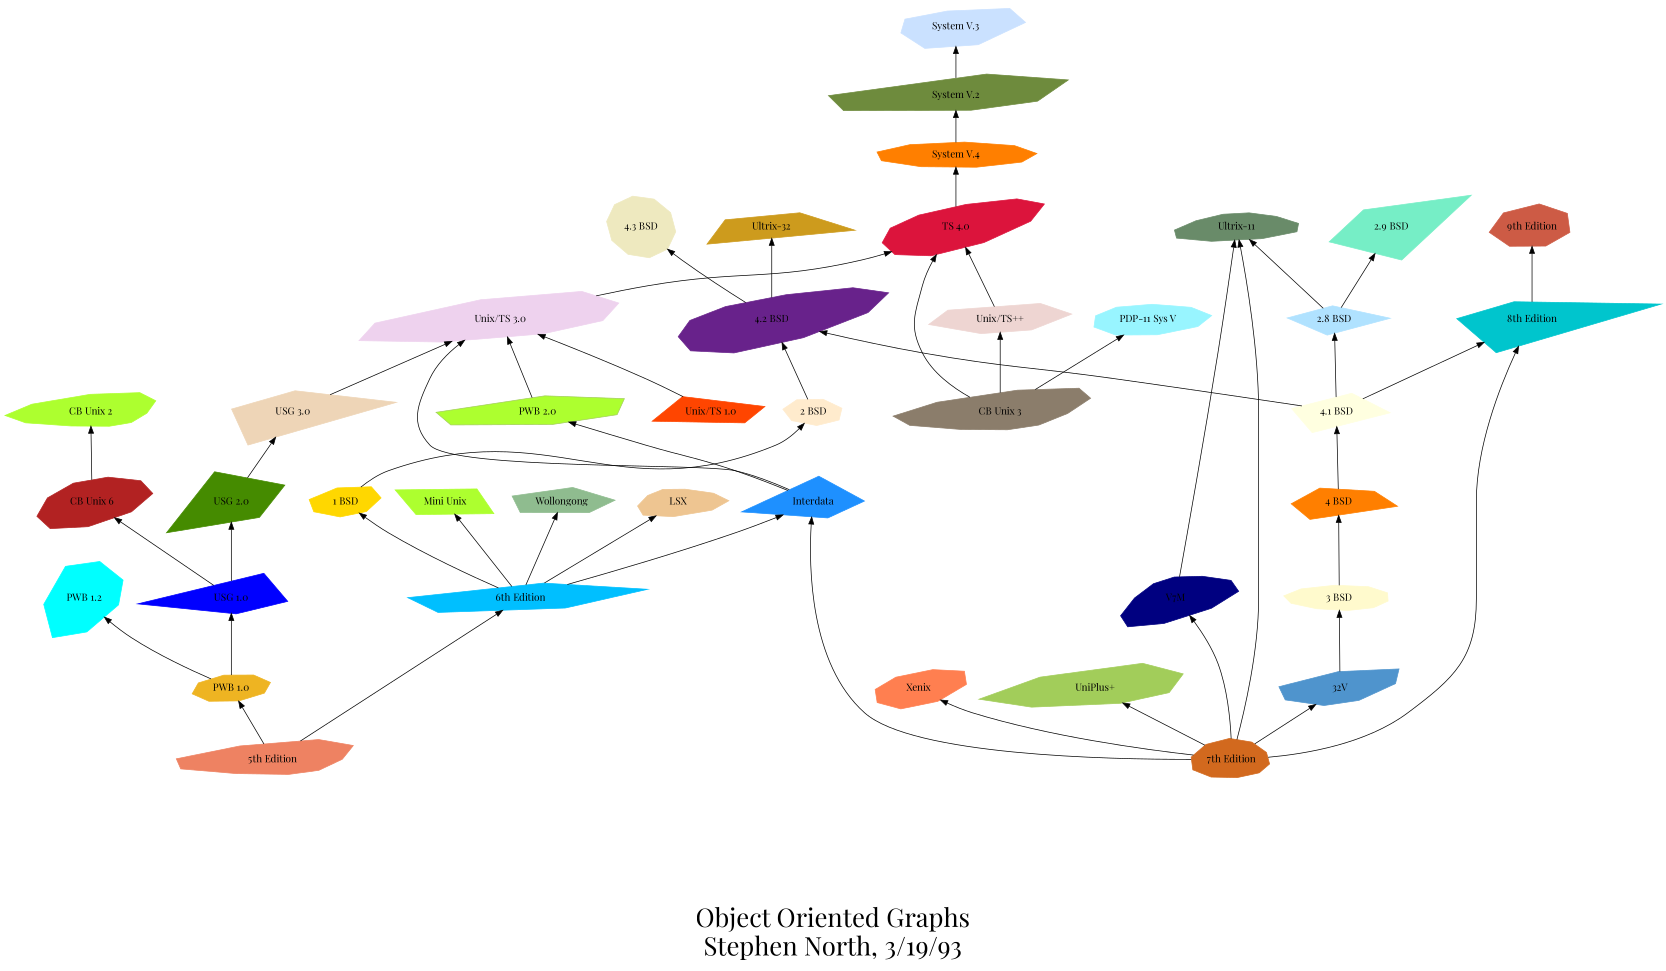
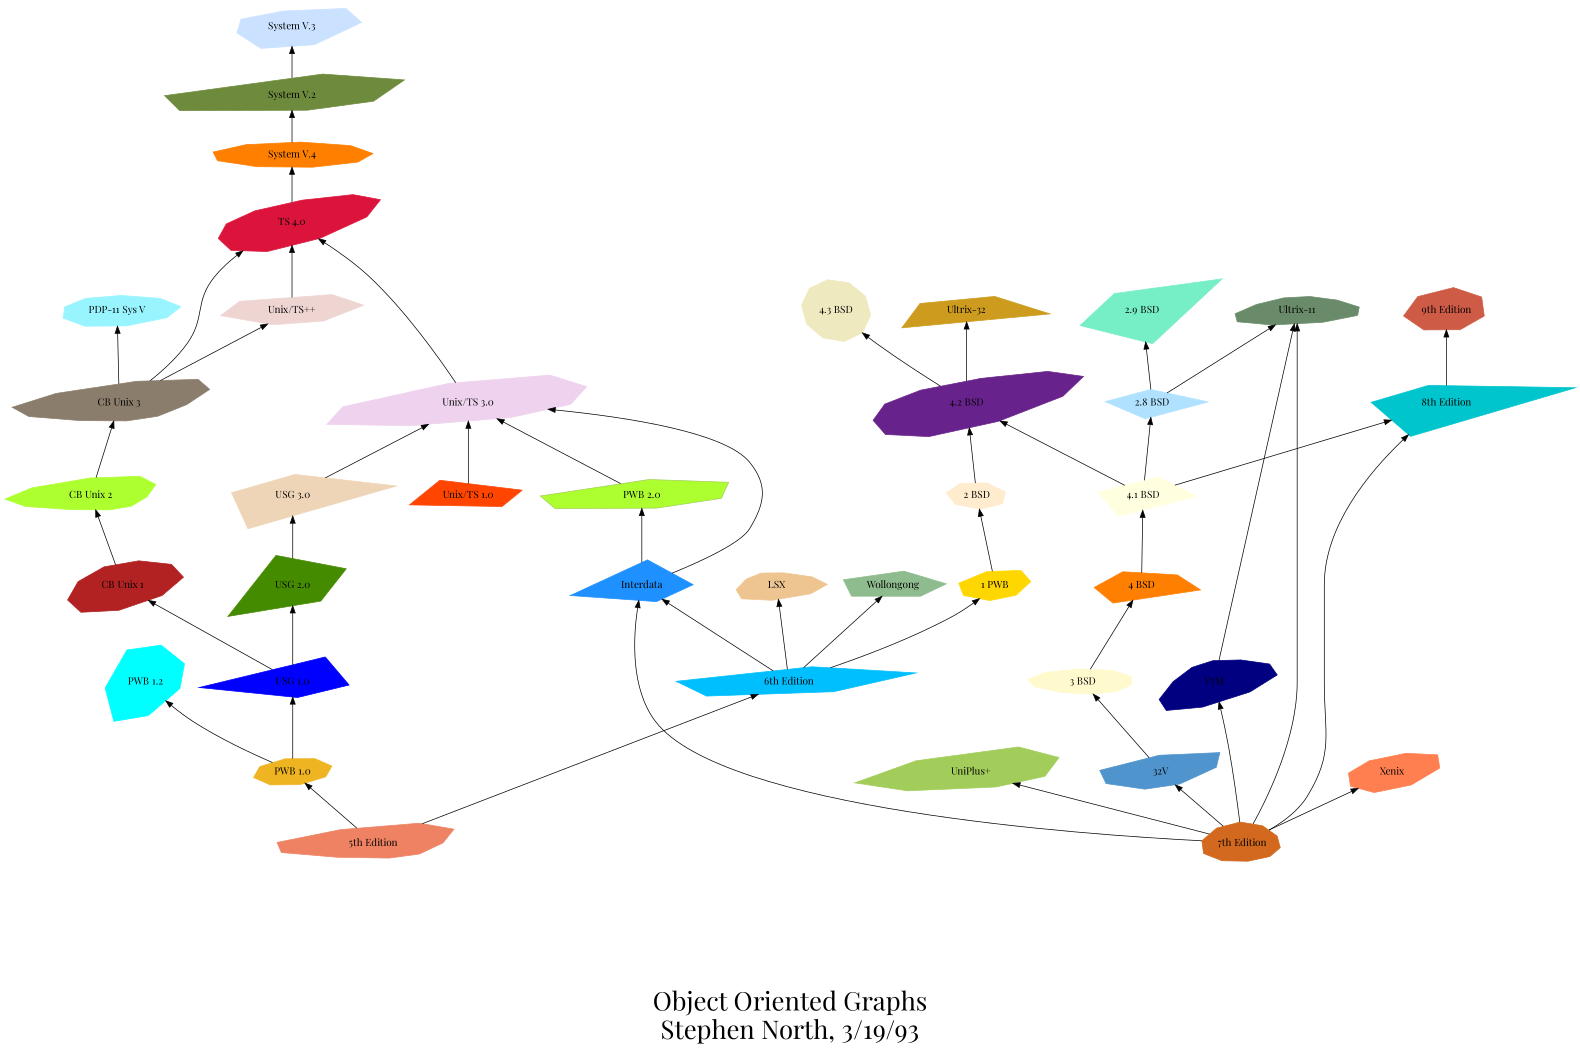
  digraph {
    fontname="Playfair Display"
    fontsize=36
    label="\n\n\n\nObject Oriented Graphs\nStephen North, 3/19/93"
    rankdir=BT
    node [color=greenyellow fontname="Playfair Display" orientation=50 shape=polygon sides=4 style=filled]
    edge [fontname="Playfair Display"]
    "5th Edition" [color=salmon2 distortion=0.936354 height=0.62845 orientation=28 sides=9 skew=-0.126818 width=2.4513]
    "6th Edition" [color=deepskyblue distortion=0.238792 height=0.53832 orientation=11 sides=5 skew=0.995935 width=3.0296]
    "PWB 1.0" [color=goldenrod2 distortion=0.019636 height=0.5066 orientation=79 sides=8 skew=-0.440424 width=1.4853]
    LSX [color=burlywood2 distortion=-0.698271 height=0.53598 orientation=22 sides=9 skew=-0.195492 width=1.2854]
-   "1 BSD" [color=gold1 distortion=0.265084 height=0.54133 orientation=26 sides=7 skew=0.403659 width=1.2966]
-   "Mini Unix" [distortion=0.039386 height=0.5 orientation=2 skew=-0.461120 width=1.8383]
+   "1 BSD" [color=gold1 distortion=0.265084 height=0.54133 orientation=26 sides=7 skew=0.403659 width=1.2966 label="1 PWB"]
    Wollongong [color=darkseagreen distortion=0.228564 height=0.5333 orientation=63 sides=5 skew=-0.062846 width=2.0754]
    Interdata [color=dodgerblue1 distortion=0.624013 height=0.704 orientation=56 skew=0.101396 width=2.2595]
    "PWB 1.2" [color=cyan distortion=0.640971 height=0.88033 orientation=84 sides=7 skew=-0.768455 width=1.5343]
    "USG 1.0" [color=blue distortion=0.758942 height=0.69721 orientation=42 skew=0.039886 width=2.5691]
    "2 BSD" [color=blanchedalmond distortion=-0.010661 height=0.51591 orientation=84 sides=7 skew=0.179249 width=1.1823]
    "Unix/TS 3.0" [color=thistle2 distortion=0.731383 height=0.73633 orientation=43 sides=8 skew=-0.824612 width=3.1145]
    "PWB 2.0" [color=darkolivegreen3 distortion=0.592100 fillcolor=greenyellow height=0.56098 orientation=34 sides=6 skew=-0.719269 width=2.4677]
-   "CB Unix 1" [color=firebrick distortion=-0.348692 height=0.72208 orientation=42 sides=9 skew=0.767058 width=1.9071 label="CB Unix 6"]
+   "CB Unix 1" [color=firebrick distortion=-0.348692 height=0.72208 orientation=42 sides=9 skew=0.767058 width=1.9071]
    "USG 2.0" [color=chartreuse4 distortion=0.748625 height=0.77619 orientation=74 skew=-0.647656 width=2.1404]
    "4.2 BSD" [color=darkorchid4 distortion=-0.807349 height=0.81143 sides=10 skew=-0.908842 width=2.4777]
    "TS 4.0" [color=crimson distortion=-0.641701 height=0.75173 sides=10 skew=-0.952502 width=1.9652]
    "7th Edition" [color=chocolate distortion=0.298417 height=0.64255 orientation=65 sides=10 skew=0.310367 width=1.5756]
    "8th Edition" [color=turquoise3 distortion=-0.997093 height=0.80427 skew=-0.061117 width=3.2588]
    "32V" [color=steelblue3 distortion=0.878516 height=0.60598 orientation=19 sides=7 skew=0.592905 width=1.4313]
    V7M [color=navy distortion=-0.960249 height=0.74745 orientation=32 sides=10 skew=0.460424 width=1.464]
    "Ultrix-11" [color=darkseagreen4 distortion=-0.633186 height=0.53138 orientation=10 sides=10 skew=0.333125 width=1.7678]
    Xenix [color=coral distortion=-0.337997 height=0.63729 orientation=52 sides=8 skew=-0.760726 width=1.3725]
    "UniPlus+" [color=darkolivegreen3 distortion=0.788483 height=0.69194 orientation=39 sides=7 skew=-0.526284 width=2.5716]
    "CB Unix 2" [distortion=0.851818 height=0.61186 orientation=32 sides=10 skew=-0.020120 width=2.2509]
    "USG 3.0" [color=bisque2 distortion=-0.848455 height=0.80243 orientation=44 skew=0.267152 width=2.7019]
    "2.8 BSD" [color=lightskyblue1 distortion=-0.239422 height=0.55846 orientation=44 skew=0.053841 width=1.9826]
    "2.9 BSD" [color=aquamarine2 distortion=-0.843381 height=0.80291 orientation=70 skew=-0.601395 width=2.3681]
    n29 [color=darkorange1 distortion=0.021556 height=0.5 label="System V.4" orientation=26 sides=9 skew=-0.729938 width=2.3353]
    "9th Edition" [color=coral3 distortion=0.138690 height=0.66083 orientation=55 sides=7 skew=0.554049 width=1.6632]
    "3 BSD" [color=lemonchiffon distortion=0.251820 height=0.5 orientation=18 sides=10 skew=-0.530618 width=1.5586]
    "System V.2" [color=darkolivegreen4 distortion=0.985153 height=0.64346 orientation=33 sides=6 skew=-0.399752 width=3.0494]
    "4 BSD" [color=darkorange1 distortion=-0.772300 height=0.58561 orientation=24 sides=5 skew=-0.028475 width=1.7389]
    "4.1 BSD" [color=lightyellow1 distortion=-0.226170 height=0.6378 orientation=38 skew=0.504053 width=1.9469]
    "4.3 BSD" [color=lemonchiffon2 distortion=-0.030619 height=0.77622 orientation=76 sides=10 skew=0.985021 width=1.3478]
    "Ultrix-32" [color=goldenrod3 distortion=-0.644209 height=0.58223 orientation=21 skew=0.307836 width=2.3681]
    "CB Unix 3" [color=bisque4 distortion=0.992237 height=0.674 orientation=29 sides=10 skew=0.256102 width=2.5175]
    "Unix/TS++" [color=mistyrose2 distortion=0.545461 height=0.55238 orientation=16 sides=6 skew=0.313589 width=2.1927]
    "PDP-11 Sys V" [color=cadetblue1 distortion=-0.267769 height=0.55754 orientation=40 sides=9 skew=0.271226 width=2.2825]
    "Unix/TS 1.0" [color=orangered distortion=0.305594 height=0.5422 orientation=75 skew=0.070516 width=2.2979]
    "System V.3" [color=lightsteelblue1 distortion=-0.687574 height=0.64742 orientation=58 sides=7 skew=-0.180116 width=2.2061]
    "5th Edition" -> "6th Edition"
    "5th Edition" -> "PWB 1.0"
    "6th Edition" -> LSX
    "6th Edition" -> "1 BSD"
-   "6th Edition" -> "Mini Unix"
    "6th Edition" -> Wollongong
    "6th Edition" -> Interdata
    "PWB 1.0" -> "PWB 1.2"
    "PWB 1.0" -> "USG 1.0"
    "1 BSD" -> "2 BSD"
    Interdata -> "Unix/TS 3.0"
    Interdata -> "PWB 2.0"
    "USG 1.0" -> "CB Unix 1"
    "USG 1.0" -> "USG 2.0"
    "2 BSD" -> "4.2 BSD"
    "Unix/TS 3.0" -> "TS 4.0"
    "PWB 2.0" -> "Unix/TS 3.0"
    "CB Unix 1" -> "CB Unix 2"
    "USG 2.0" -> "USG 3.0"
    "4.2 BSD" -> "4.3 BSD"
    "4.2 BSD" -> "Ultrix-32"
    "TS 4.0" -> n29
    "7th Edition" -> Interdata
    "7th Edition" -> "8th Edition"
    "7th Edition" -> "32V"
    "7th Edition" -> V7M
    "7th Edition" -> "Ultrix-11"
    "7th Edition" -> Xenix
    "7th Edition" -> "UniPlus+"
    "8th Edition" -> "9th Edition"
    "32V" -> "3 BSD"
    V7M -> "Ultrix-11"
+   "CB Unix 2" -> "CB Unix 3"
    "USG 3.0" -> "Unix/TS 3.0"
    "2.8 BSD" -> "Ultrix-11"
    "2.8 BSD" -> "2.9 BSD"
    n29 -> "System V.2"
    "3 BSD" -> "4 BSD"
    "System V.2" -> "System V.3"
    "4 BSD" -> "4.1 BSD"
    "4.1 BSD" -> "4.2 BSD"
    "4.1 BSD" -> "8th Edition"
    "4.1 BSD" -> "2.8 BSD"
    "CB Unix 3" -> "TS 4.0"
    "CB Unix 3" -> "Unix/TS++"
    "CB Unix 3" -> "PDP-11 Sys V"
    "Unix/TS++" -> "TS 4.0"
    "Unix/TS 1.0" -> "Unix/TS 3.0"
  }
